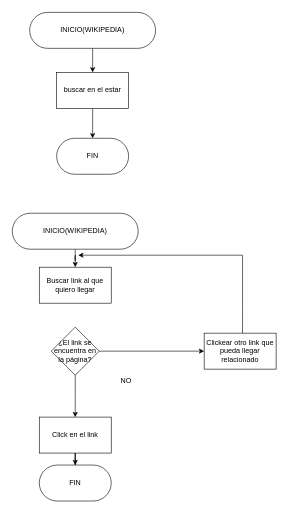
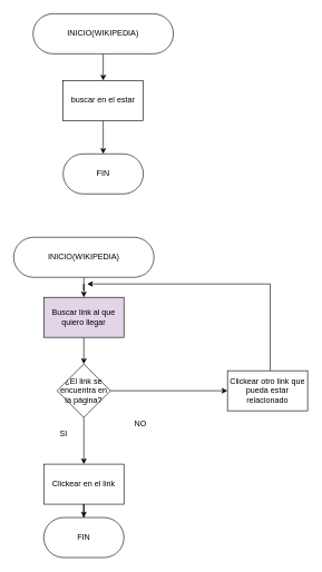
  <mxCell id="0" />
  <mxCell id="1" parent="0" />
  <mxCell id="2" style="edgeStyle=orthogonalEdgeStyle;rounded=0;orthogonalLoop=1;jettySize=auto;html=1;exitX=0.5;exitY=1;exitDx=0;exitDy=0;entryX=0.5;entryY=0;entryDx=0;entryDy=0;" edge="1" parent="1" source="3" target="5"><mxGeometry relative="1" as="geometry" /></mxCell>
  <mxCell id="3" value="INICIO(WIKIPEDIA)" style="rounded=1;whiteSpace=wrap;html=1;arcSize=50;" vertex="1" parent="1"><mxGeometry x="49" y="20" width="210" height="60" as="geometry" /></mxCell>
  <mxCell id="4" style="edgeStyle=orthogonalEdgeStyle;rounded=0;orthogonalLoop=1;jettySize=auto;html=1;exitX=0.5;exitY=1;exitDx=0;exitDy=0;entryX=0.5;entryY=0;entryDx=0;entryDy=0;" edge="1" parent="1" source="5" target="20"><mxGeometry relative="1" as="geometry" /></mxCell>
  <mxCell id="5" value="buscar en el estar" style="rounded=0;whiteSpace=wrap;html=1;" vertex="1" parent="1"><mxGeometry x="94" y="120" width="120" height="60" as="geometry" /></mxCell>
  <mxCell id="6" style="edgeStyle=orthogonalEdgeStyle;rounded=0;orthogonalLoop=1;jettySize=auto;html=1;exitX=0.5;exitY=1;exitDx=0;exitDy=0;" edge="1" parent="1" source="7" target="19"><mxGeometry relative="1" as="geometry"><mxPoint x="125" y="465" as="targetPoint" /></mxGeometry></mxCell>
  <mxCell id="7" value="INICIO(WIKIPEDIA)" style="rounded=1;whiteSpace=wrap;html=1;arcSize=50;" vertex="1" parent="1"><mxGeometry x="20" y="355" width="210" height="60" as="geometry" /></mxCell>
  <mxCell id="8" style="edgeStyle=orthogonalEdgeStyle;rounded=0;orthogonalLoop=1;jettySize=auto;html=1;" edge="1" parent="1" source="10"><mxGeometry relative="1" as="geometry"><mxPoint x="125" y="695" as="targetPoint" /></mxGeometry></mxCell>
  <mxCell id="9" style="edgeStyle=orthogonalEdgeStyle;rounded=0;orthogonalLoop=1;jettySize=auto;html=1;exitX=1;exitY=0.5;exitDx=0;exitDy=0;entryX=0;entryY=0.5;entryDx=0;entryDy=0;" edge="1" parent="1" source="10" target="16"><mxGeometry relative="1" as="geometry"><mxPoint x="261" y="585" as="targetPoint" /></mxGeometry></mxCell>
  <mxCell id="10" value="¿El link se encuentra en la página?" style="rhombus;whiteSpace=wrap;html=1;" vertex="1" parent="1"><mxGeometry x="85" y="545" width="80" height="80" as="geometry" /></mxCell>
  <mxCell id="11" style="edgeStyle=orthogonalEdgeStyle;rounded=0;orthogonalLoop=1;jettySize=auto;html=1;exitX=0.5;exitY=1;exitDx=0;exitDy=0;" edge="1" parent="1" source="12" target="13"><mxGeometry relative="1" as="geometry"><mxPoint x="125" y="805" as="targetPoint" /></mxGeometry></mxCell>
- <mxCell id="12" value="Click en el link" style="rounded=0;whiteSpace=wrap;html=1;" vertex="1" parent="1"><mxGeometry x="65" y="695" width="120" height="60" as="geometry" /></mxCell>
+ <mxCell id="12" value="Clickear en el link" style="rounded=0;whiteSpace=wrap;html=1;" vertex="1" parent="1"><mxGeometry x="65" y="695" width="120" height="60" as="geometry" /></mxCell>
  <mxCell id="13" value="FIN" style="rounded=1;whiteSpace=wrap;html=1;arcSize=50;" vertex="1" parent="1"><mxGeometry x="65" y="775" width="120" height="60" as="geometry" /></mxCell>
  <mxCell id="14" value="NO" style="text;html=1;strokeColor=none;fillColor=none;align=center;verticalAlign=middle;whiteSpace=wrap;rounded=0;" vertex="1" parent="1"><mxGeometry x="180" y="620" width="60" height="30" as="geometry" /></mxCell>
- <mxCell id="16" value="Clickear otro link que pueda llegar relacionado" style="rounded=0;whiteSpace=wrap;html=1;" vertex="1" parent="1"><mxGeometry x="340" y="555" width="120" height="60" as="geometry" /></mxCell>
+ <mxCell id="15" value="SI" style="text;html=1;strokeColor=none;fillColor=none;align=center;verticalAlign=middle;whiteSpace=wrap;rounded=0;" vertex="1" parent="1"><mxGeometry x="65" y="635" width="60" height="30" as="geometry" /></mxCell>
+ <mxCell id="16" value="Clickear otro link que pueda estar relacionado" style="rounded=0;whiteSpace=wrap;html=1;" vertex="1" parent="1"><mxGeometry x="340" y="555" width="120" height="60" as="geometry" /></mxCell>
  <mxCell id="17" value="" style="endArrow=classic;html=1;rounded=0;" edge="1" parent="1"><mxGeometry width="50" height="50" relative="1" as="geometry"><mxPoint x="404" y="555" as="sourcePoint" /><mxPoint x="130" y="425" as="targetPoint" /><Array as="points"><mxPoint x="404" y="515" /><mxPoint x="404" y="425" /></Array></mxGeometry></mxCell>
- <mxCell id="19" value="Buscar link al que quiero llegar" style="rounded=0;whiteSpace=wrap;html=1;" vertex="1" parent="1"><mxGeometry x="65" y="445" width="120" height="60" as="geometry" /></mxCell>
+ <mxCell id="18" style="edgeStyle=orthogonalEdgeStyle;rounded=0;orthogonalLoop=1;jettySize=auto;html=1;exitX=0.5;exitY=1;exitDx=0;exitDy=0;entryX=0.5;entryY=0;entryDx=0;entryDy=0;" edge="1" parent="1" source="19" target="10"><mxGeometry relative="1" as="geometry" /></mxCell>
+ <mxCell id="19" value="Buscar link al que quiero llegar" style="rounded=0;whiteSpace=wrap;html=1;fillColor=#e1d5e7;" vertex="1" parent="1"><mxGeometry x="65" y="445" width="120" height="60" as="geometry" /></mxCell>
  <mxCell id="20" value="FIN" style="rounded=1;whiteSpace=wrap;html=1;arcSize=50;" vertex="1" parent="1"><mxGeometry x="94" y="230" width="120" height="60" as="geometry" /></mxCell>
